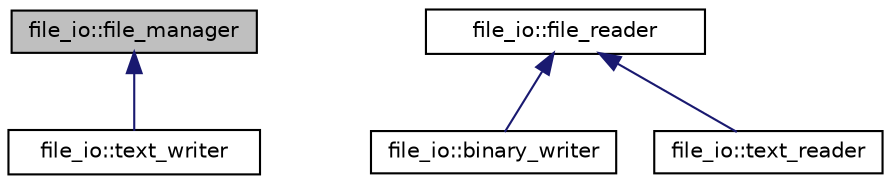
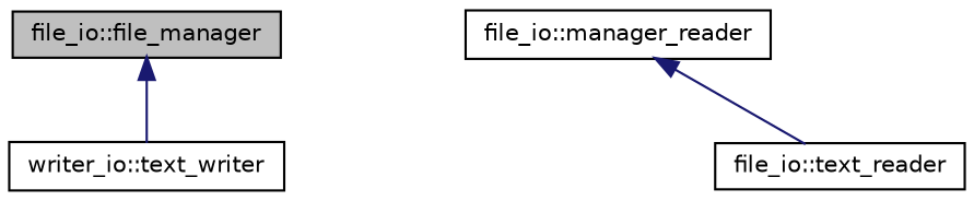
  digraph {
    node [color=black fillcolor=white fontname=Helvetica fontsize=10 shape=record style=filled]
    edge [color=midnightblue dir=back fontname=Helvetica fontsize=10 labelfontname=Helvetica labelfontsize=10 style=solid]
    n1 [fillcolor=grey75 fontcolor=black height=0.2 label="file_io::file_manager" width=0.4]
-   n2 [height=0.2 label="file_io::text_writer" width=0.4]
-   n3 [height=0.2 label="file_io::file_reader" width=0.4]
-   n4 [height=0.2 label="file_io::binary_writer" width=0.4]
+   n2 [height=0.2 label="writer_io::text_writer" width=0.4]
+   n3 [height=0.2 label="file_io::manager_reader" width=0.4]
    n5 [height=0.2 label="file_io::text_reader" width=0.4]
    n1 -> n2
-   n3 -> n4
    n3 -> n5
  }
